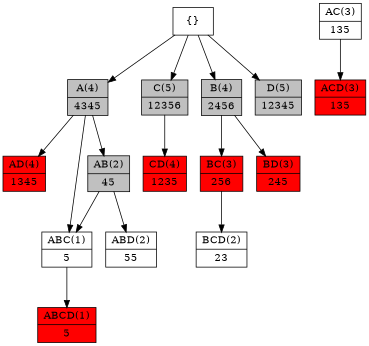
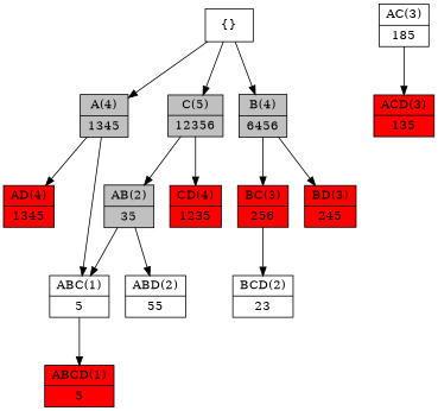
  digraph {
    fontname="DejaVu Serif"
    fontsize=24
    ranksep=0.75
    node [fontname="DejaVu Serif" shape=record fillcolor=red style=filled]
    edge [fontname="DejaVu Serif"]
    n1 [label="\{\}" fillcolor="" style=""]
-   n2 [fillcolor=gray label="{ A(4)|4345 }"]
-   n3 [fillcolor=gray label="{ B(4)|2456 }"]
+   n2 [fillcolor=gray label="{ A(4)|1345 }"]
+   n3 [fillcolor=gray label="{ B(4)|6456 }"]
    n4 [fillcolor=gray label="{ C(5)|12356 }"]
-   n5 [fillcolor=gray label="{ D(5)|12345 }"]
-   n6 [fillcolor=gray label="{ AB(2)|45 }"]
-   n7 [label="{ AC(3)|135 }" fillcolor="" style=""]
+   n6 [fillcolor=gray label="{ AB(2)|35 }"]
+   n7 [label="{ AC(3)|185 }" fillcolor="" style=""]
    n8 [label="{ AD(4)|1345 }"]
    n9 [label="{ ABC(1)|5 }" fillcolor="" style=""]
    n10 [label="{ ABD(2)|55 }" fillcolor="" style=""]
    n11 [label="{ ABCD(1)|5 }"]
    n12 [label="{ ACD(3)|135 }"]
    n13 [label="{ BC(3)|256 }"]
    n14 [label="{ BD(3)|245 }"]
    n15 [label="{ BCD(2)|23 }" fillcolor="" style=""]
    n16 [label="{ CD(4)|1235 }"]
    subgraph sub_1 {
      n1
      n2
      n3
      n4
-     n5
      n6
      n7
      n8
      n9
      n10
      n11
      n12
      n13
      n14
      n15
      n16
    }
    n1 -> n2
    n1 -> n3
    n1 -> n4
-   n1 -> n5
-   n2 -> n6
+   n4 -> n6
    n2 -> n8
    n2 -> n9
    n3 -> n13
    n3 -> n14
    n4 -> n16
    n6 -> n9
    n6 -> n10
    n7 -> n12
    n9 -> n11
    n13 -> n15
  }
